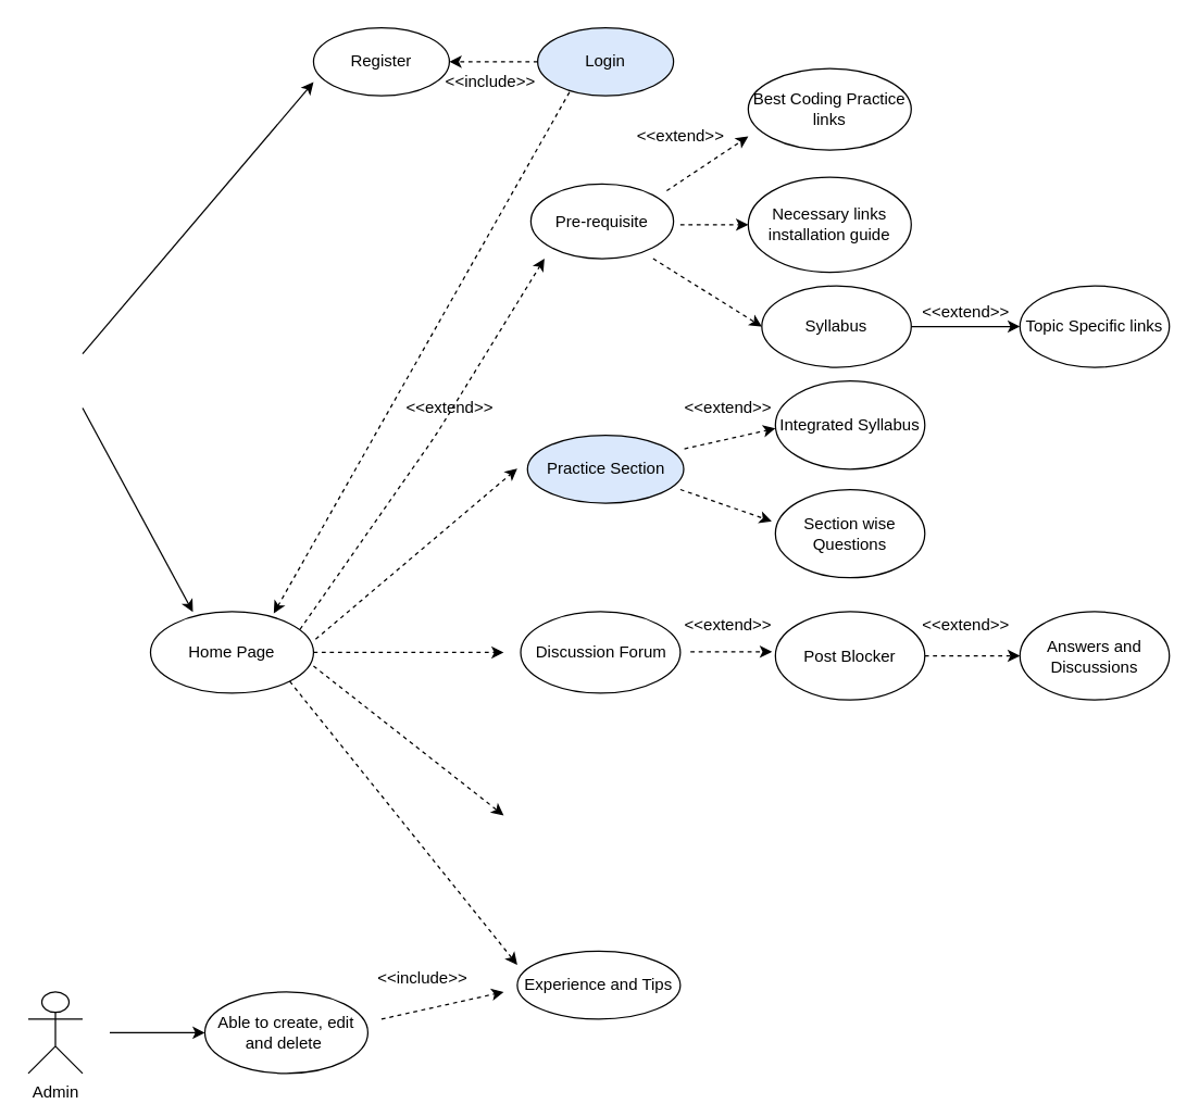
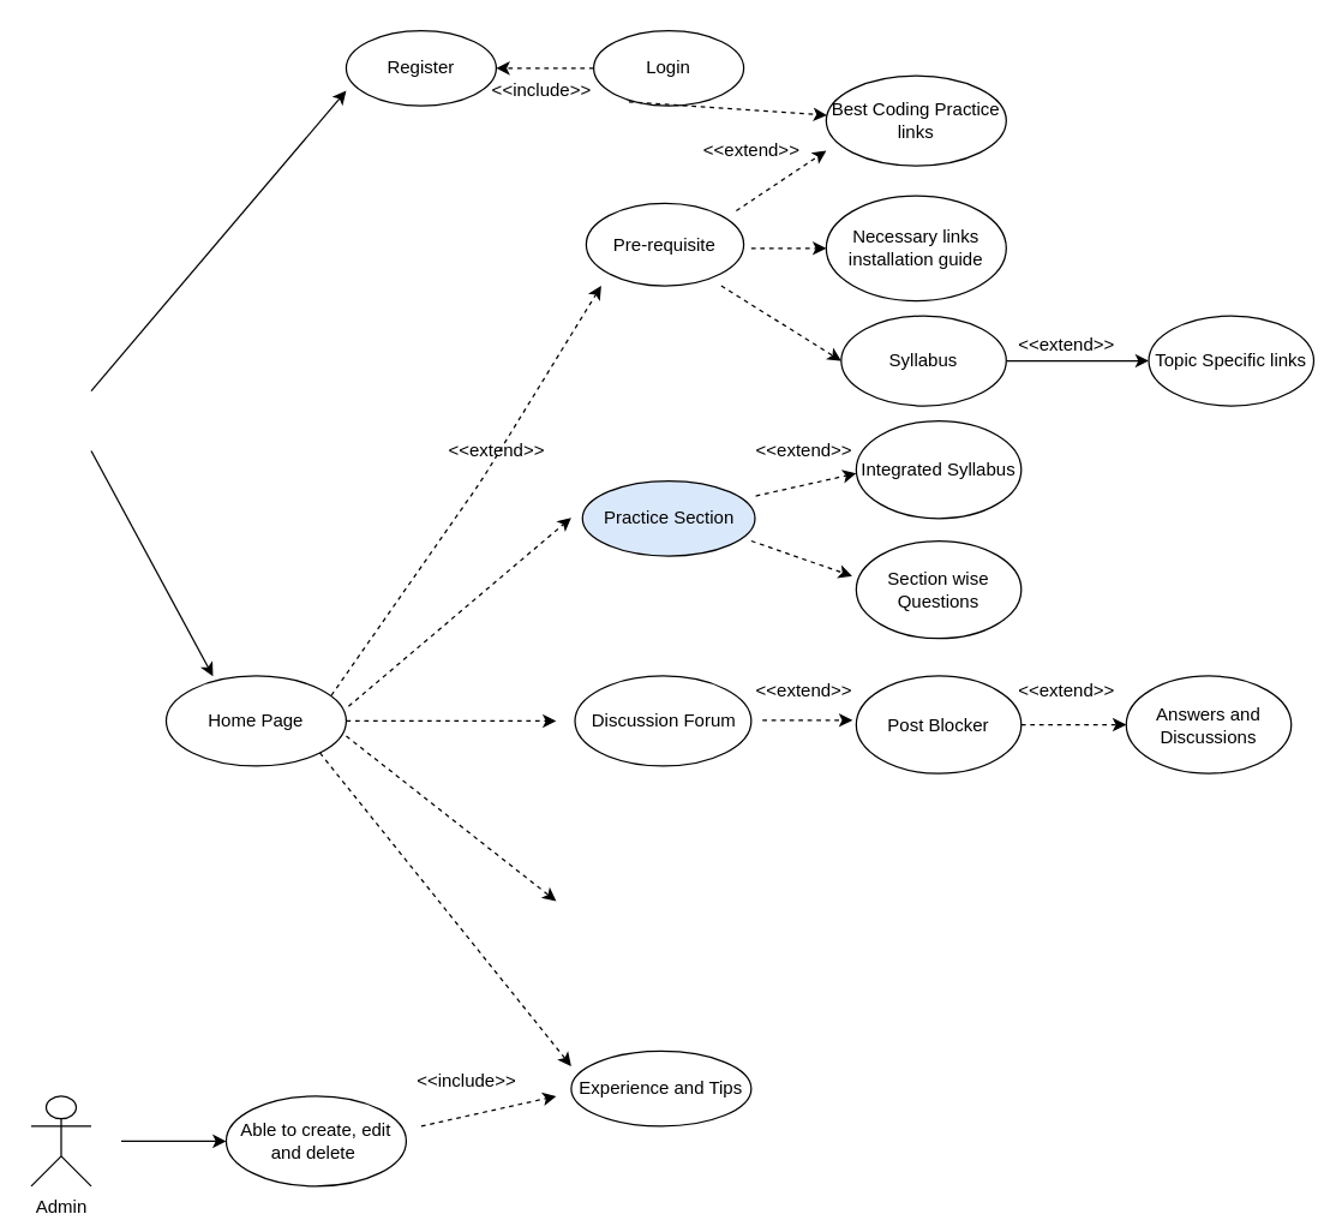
  <mxCell id="0" />
  <mxCell id="1" parent="0" />
  <mxCell id="2" value="Register" style="ellipse;whiteSpace=wrap;html=1;" vertex="1" parent="1"><mxGeometry x="230" y="20" width="100" height="50" as="geometry" /></mxCell>
  <mxCell id="3" value="" style="edgeStyle=orthogonalEdgeStyle;rounded=0;orthogonalLoop=1;jettySize=auto;html=1;dashed=1;" edge="1" parent="1" source="4" target="2"><mxGeometry relative="1" as="geometry" /></mxCell>
- <mxCell id="4" value="Login" style="ellipse;whiteSpace=wrap;html=1;fillColor=#dae8fc;" vertex="1" parent="1"><mxGeometry x="395" y="20" width="100" height="50" as="geometry" /></mxCell>
+ <mxCell id="4" value="Login" style="ellipse;whiteSpace=wrap;html=1;" vertex="1" parent="1"><mxGeometry x="395" y="20" width="100" height="50" as="geometry" /></mxCell>
  <mxCell id="5" value="" style="endArrow=classic;html=1;" edge="1" parent="1"><mxGeometry width="50" height="50" relative="1" as="geometry"><mxPoint x="60" y="260" as="sourcePoint" /><mxPoint x="230" y="60" as="targetPoint" /><Array as="points" /></mxGeometry></mxCell>
  <mxCell id="6" value="Home Page" style="ellipse;whiteSpace=wrap;html=1;" vertex="1" parent="1"><mxGeometry x="110" y="450" width="120" height="60" as="geometry" /></mxCell>
  <mxCell id="7" value="Pre-requisite" style="ellipse;whiteSpace=wrap;html=1;" vertex="1" parent="1"><mxGeometry x="390" y="135" width="105" height="55" as="geometry" /></mxCell>
  <mxCell id="8" value="Best Coding Practice links" style="ellipse;whiteSpace=wrap;html=1;" vertex="1" parent="1"><mxGeometry x="550" y="50" width="120" height="60" as="geometry" /></mxCell>
  <mxCell id="9" value="&amp;lt;&amp;lt;include&amp;gt;&amp;gt;" style="text;html=1;align=center;verticalAlign=middle;resizable=0;points=[];autosize=1;strokeColor=none;" vertex="1" parent="1"><mxGeometry x="320" y="50" width="80" height="20" as="geometry" /></mxCell>
- <mxCell id="10" value="" style="endArrow=classic;html=1;dashed=1;entryX=0.756;entryY=0.02;entryDx=0;entryDy=0;entryPerimeter=0;exitX=0.234;exitY=0.948;exitDx=0;exitDy=0;exitPerimeter=0;" edge="1" parent="1" source="4" target="6"><mxGeometry width="50" height="50" relative="1" as="geometry"><mxPoint x="370" y="270" as="sourcePoint" /><mxPoint x="420" y="220" as="targetPoint" /></mxGeometry></mxCell>
+ <mxCell id="10" value="" style="endArrow=classic;html=1;dashed=1;exitX=0.234;exitY=0.948;exitDx=0;exitDy=0;exitPerimeter=0;" edge="1" parent="1" source="4" target="8"><mxGeometry width="50" height="50" relative="1" as="geometry"><mxPoint x="370" y="270" as="sourcePoint" /><mxPoint x="420" y="220" as="targetPoint" /></mxGeometry></mxCell>
  <mxCell id="11" value="&amp;lt;&amp;lt;extend&amp;gt;&amp;gt;" style="text;html=1;align=center;verticalAlign=middle;resizable=0;points=[];autosize=1;strokeColor=none;" vertex="1" parent="1"><mxGeometry x="290" y="290" width="80" height="20" as="geometry" /></mxCell>
  <mxCell id="12" value="Necessary links installation guide" style="ellipse;whiteSpace=wrap;html=1;" vertex="1" parent="1"><mxGeometry x="550" y="130" width="120" height="70" as="geometry" /></mxCell>
  <mxCell id="13" value="" style="edgeStyle=orthogonalEdgeStyle;rounded=0;orthogonalLoop=1;jettySize=auto;html=1;dashed=0;" edge="1" parent="1" source="14" target="16"><mxGeometry relative="1" as="geometry" /></mxCell>
  <mxCell id="14" value="Syllabus" style="ellipse;whiteSpace=wrap;html=1;" vertex="1" parent="1"><mxGeometry x="560" y="210" width="110" height="60" as="geometry" /></mxCell>
  <mxCell id="15" value="" style="endArrow=classic;html=1;dashed=1;" edge="1" parent="1"><mxGeometry width="50" height="50" relative="1" as="geometry"><mxPoint x="490" y="140" as="sourcePoint" /><mxPoint x="550" y="100" as="targetPoint" /></mxGeometry></mxCell>
- <mxCell id="16" value="Topic Specific links" style="ellipse;whiteSpace=wrap;html=1;" vertex="1" parent="1"><mxGeometry x="750" y="210" width="110" height="60" as="geometry" /></mxCell>
+ <mxCell id="16" value="Topic Specific links" style="ellipse;whiteSpace=wrap;html=1;" vertex="1" parent="1"><mxGeometry x="765" y="210" width="110" height="60" as="geometry" /></mxCell>
  <mxCell id="17" value="" style="endArrow=classic;html=1;dashed=1;entryX=0;entryY=0.5;entryDx=0;entryDy=0;" edge="1" parent="1" target="12"><mxGeometry width="50" height="50" relative="1" as="geometry"><mxPoint x="500" y="165" as="sourcePoint" /><mxPoint x="560" y="100" as="targetPoint" /></mxGeometry></mxCell>
  <mxCell id="18" value="" style="endArrow=classic;html=1;dashed=1;entryX=0;entryY=0.5;entryDx=0;entryDy=0;" edge="1" parent="1" target="14"><mxGeometry width="50" height="50" relative="1" as="geometry"><mxPoint x="480" y="190" as="sourcePoint" /><mxPoint x="570" y="110" as="targetPoint" /></mxGeometry></mxCell>
  <mxCell id="19" value="&amp;lt;&amp;lt;extend&amp;gt;&amp;gt;" style="text;html=1;align=center;verticalAlign=middle;resizable=0;points=[];autosize=1;strokeColor=none;" vertex="1" parent="1"><mxGeometry x="460" y="90" width="80" height="20" as="geometry" /></mxCell>
  <mxCell id="20" value="&amp;lt;&amp;lt;extend&amp;gt;&amp;gt;" style="text;html=1;align=center;verticalAlign=middle;resizable=0;points=[];autosize=1;strokeColor=none;" vertex="1" parent="1"><mxGeometry x="670" y="220" width="80" height="20" as="geometry" /></mxCell>
  <mxCell id="21" value="" style="endArrow=classic;html=1;dashed=1;exitX=0.917;exitY=0.217;exitDx=0;exitDy=0;exitPerimeter=0;" edge="1" parent="1" source="6"><mxGeometry width="50" height="50" relative="1" as="geometry"><mxPoint x="225" y="463" as="sourcePoint" /><mxPoint x="400" y="190" as="targetPoint" /><Array as="points"><mxPoint x="320" y="320" /></Array></mxGeometry></mxCell>
  <mxCell id="22" value="" style="endArrow=classic;html=1;dashed=1;exitX=1.013;exitY=0.337;exitDx=0;exitDy=0;exitPerimeter=0;" edge="1" parent="1" source="6"><mxGeometry width="50" height="50" relative="1" as="geometry"><mxPoint x="270" y="370" as="sourcePoint" /><mxPoint x="380" y="344.5" as="targetPoint" /></mxGeometry></mxCell>
  <mxCell id="23" value="Practice Section" style="ellipse;whiteSpace=wrap;html=1;fillColor=#dae8fc;" vertex="1" parent="1"><mxGeometry x="387.5" y="320" width="115" height="50" as="geometry" /></mxCell>
  <mxCell id="24" value="Integrated Syllabus" style="ellipse;whiteSpace=wrap;html=1;" vertex="1" parent="1"><mxGeometry x="570" y="280" width="110" height="65" as="geometry" /></mxCell>
  <mxCell id="25" value="Discussion Forum" style="ellipse;whiteSpace=wrap;html=1;" vertex="1" parent="1"><mxGeometry x="382.5" y="450" width="117.5" height="60" as="geometry" /></mxCell>
  <mxCell id="26" value="" style="endArrow=classic;html=1;dashed=1;" edge="1" parent="1"><mxGeometry width="50" height="50" relative="1" as="geometry"><mxPoint x="230" y="480" as="sourcePoint" /><mxPoint x="370" y="480" as="targetPoint" /><Array as="points" /></mxGeometry></mxCell>
  <mxCell id="27" value="" style="endArrow=classic;html=1;dashed=1;" edge="1" parent="1"><mxGeometry width="50" height="50" relative="1" as="geometry"><mxPoint x="503" y="330" as="sourcePoint" /><mxPoint x="570" y="315" as="targetPoint" /></mxGeometry></mxCell>
  <mxCell id="28" value="Section wise Questions" style="ellipse;whiteSpace=wrap;html=1;" vertex="1" parent="1"><mxGeometry x="570" y="360" width="110" height="65" as="geometry" /></mxCell>
  <mxCell id="29" value="" style="endArrow=classic;html=1;dashed=1;entryX=-0.025;entryY=0.36;entryDx=0;entryDy=0;entryPerimeter=0;" edge="1" parent="1" target="28"><mxGeometry width="50" height="50" relative="1" as="geometry"><mxPoint x="500" y="360" as="sourcePoint" /><mxPoint x="570" y="395" as="targetPoint" /></mxGeometry></mxCell>
  <mxCell id="30" value="Post Blocker" style="ellipse;whiteSpace=wrap;html=1;" vertex="1" parent="1"><mxGeometry x="570" y="450" width="110" height="65" as="geometry" /></mxCell>
  <mxCell id="31" value="" style="endArrow=classic;html=1;dashed=1;exitX=1;exitY=0.667;exitDx=0;exitDy=0;exitPerimeter=0;" edge="1" parent="1" source="6"><mxGeometry width="50" height="50" relative="1" as="geometry"><mxPoint x="220" y="490" as="sourcePoint" /><mxPoint x="370" y="600" as="targetPoint" /><Array as="points" /></mxGeometry></mxCell>
  <mxCell id="32" value="Experience and Tips" style="ellipse;whiteSpace=wrap;html=1;" vertex="1" parent="1"><mxGeometry x="380" y="700" width="120" height="50" as="geometry" /></mxCell>
  <mxCell id="33" value="Admin" style="shape=umlActor;verticalLabelPosition=bottom;verticalAlign=top;html=1;outlineConnect=0;" vertex="1" parent="1"><mxGeometry x="20" y="730" width="40" height="60" as="geometry" /></mxCell>
  <mxCell id="34" value="Answers and Discussions" style="ellipse;whiteSpace=wrap;html=1;" vertex="1" parent="1"><mxGeometry x="750" y="450" width="110" height="65" as="geometry" /></mxCell>
  <mxCell id="35" value="" style="endArrow=classic;html=1;dashed=1;entryX=0;entryY=0.5;entryDx=0;entryDy=0;exitX=1;exitY=0.5;exitDx=0;exitDy=0;" edge="1" parent="1" source="30" target="34"><mxGeometry width="50" height="50" relative="1" as="geometry"><mxPoint x="510" y="175" as="sourcePoint" /><mxPoint x="560" y="175" as="targetPoint" /></mxGeometry></mxCell>
  <mxCell id="36" value="" style="endArrow=classic;html=1;dashed=1;entryX=0;entryY=0.5;entryDx=0;entryDy=0;exitX=1;exitY=0.5;exitDx=0;exitDy=0;" edge="1" parent="1"><mxGeometry width="50" height="50" relative="1" as="geometry"><mxPoint x="507.5" y="479.5" as="sourcePoint" /><mxPoint x="567.5" y="479.5" as="targetPoint" /></mxGeometry></mxCell>
  <mxCell id="37" value="Able to create, edit and delete&amp;nbsp;" style="ellipse;whiteSpace=wrap;html=1;" vertex="1" parent="1"><mxGeometry x="150" y="730" width="120" height="60" as="geometry" /></mxCell>
  <mxCell id="38" value="" style="endArrow=classic;html=1;dashed=1;" edge="1" parent="1"><mxGeometry width="50" height="50" relative="1" as="geometry"><mxPoint x="280" y="750" as="sourcePoint" /><mxPoint x="370" y="730" as="targetPoint" /></mxGeometry></mxCell>
  <mxCell id="39" value="" style="endArrow=classic;html=1;" edge="1" parent="1"><mxGeometry width="50" height="50" relative="1" as="geometry"><mxPoint x="80" y="760" as="sourcePoint" /><mxPoint x="150" y="760" as="targetPoint" /><Array as="points" /></mxGeometry></mxCell>
  <mxCell id="40" value="" style="endArrow=classic;html=1;dashed=1;exitX=1;exitY=1;exitDx=0;exitDy=0;" edge="1" parent="1" source="6"><mxGeometry width="50" height="50" relative="1" as="geometry"><mxPoint x="240" y="600" as="sourcePoint" /><mxPoint x="380" y="710" as="targetPoint" /><Array as="points" /></mxGeometry></mxCell>
  <mxCell id="41" value="" style="endArrow=classic;html=1;entryX=0.26;entryY=0.003;entryDx=0;entryDy=0;entryPerimeter=0;" edge="1" parent="1" target="6"><mxGeometry width="50" height="50" relative="1" as="geometry"><mxPoint x="60" y="300" as="sourcePoint" /><mxPoint x="240" y="70" as="targetPoint" /><Array as="points" /></mxGeometry></mxCell>
  <mxCell id="42" value="&amp;lt;&amp;lt;extend&amp;gt;&amp;gt;" style="text;html=1;align=center;verticalAlign=middle;resizable=0;points=[];autosize=1;strokeColor=none;" vertex="1" parent="1"><mxGeometry x="495" y="290" width="80" height="20" as="geometry" /></mxCell>
  <mxCell id="43" value="&amp;lt;&amp;lt;extend&amp;gt;&amp;gt;" style="text;html=1;align=center;verticalAlign=middle;resizable=0;points=[];autosize=1;strokeColor=none;" vertex="1" parent="1"><mxGeometry x="495" y="450" width="80" height="20" as="geometry" /></mxCell>
  <mxCell id="44" value="&amp;lt;&amp;lt;extend&amp;gt;&amp;gt;" style="text;html=1;align=center;verticalAlign=middle;resizable=0;points=[];autosize=1;strokeColor=none;" vertex="1" parent="1"><mxGeometry x="670" y="450" width="80" height="20" as="geometry" /></mxCell>
  <mxCell id="45" value="&lt;span style=&quot;color: rgba(0 , 0 , 0 , 0) ; font-family: monospace ; font-size: 0px&quot;&gt;%3CmxGraphModel%3E%3Croot%3E%3CmxCell%20id%3D%220%22%2F%3E%3CmxCell%20id%3D%221%22%20parent%3D%220%22%2F%3E%3CmxCell%20id%3D%222%22%20value%3D%22%26amp%3Blt%3B%26amp%3Blt%3Binclude%26amp%3Bgt%3B%26amp%3Bgt%3B%22%20style%3D%22text%3Bhtml%3D1%3Balign%3Dcenter%3BverticalAlign%3Dmiddle%3Bresizable%3D0%3Bpoints%3D%5B%5D%3Bautosize%3D1%3BstrokeColor%3Dnone%3B%22%20vertex%3D%221%22%20parent%3D%221%22%3E%3CmxGeometry%20x%3D%22380%22%20y%3D%2270%22%20width%3D%2280%22%20height%3D%2220%22%20as%3D%22geometry%22%2F%3E%3C%2FmxCell%3E%3C%2Froot%3E%3C%2FmxGraphModel%3E&lt;/span&gt;" style="text;html=1;align=center;verticalAlign=middle;resizable=0;points=[];autosize=1;strokeColor=none;" vertex="1" parent="1"><mxGeometry x="290" y="740" width="20" height="20" as="geometry" /></mxCell>
  <mxCell id="46" value="&amp;lt;&amp;lt;include&amp;gt;&amp;gt;" style="text;html=1;align=center;verticalAlign=middle;resizable=0;points=[];autosize=1;strokeColor=none;" vertex="1" parent="1"><mxGeometry x="270" y="710" width="80" height="20" as="geometry" /></mxCell>
